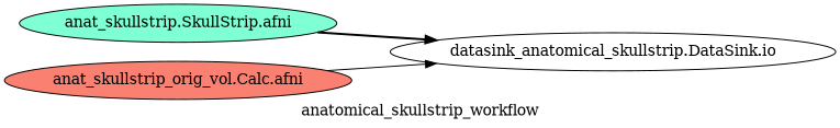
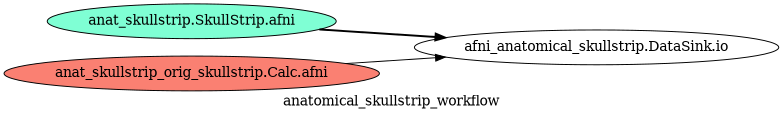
  digraph {
    label=anatomical_skullstrip_workflow
    rankdir=LR
    node [shape=ellipse style=filled]
    n1 [fillcolor=aquamarine label="anat_skullstrip.SkullStrip.afni"]
-   n2 [fillcolor=white label="datasink_anatomical_skullstrip.DataSink.io"]
-   n3 [fillcolor=salmon label="anat_skullstrip_orig_vol.Calc.afni"]
+   n2 [fillcolor=white label="afni_anatomical_skullstrip.DataSink.io"]
+   n3 [fillcolor=salmon label="anat_skullstrip_orig_skullstrip.Calc.afni"]
    n1 -> n2 [style=bold]
    n3 -> n2 [style=solid]
  }
